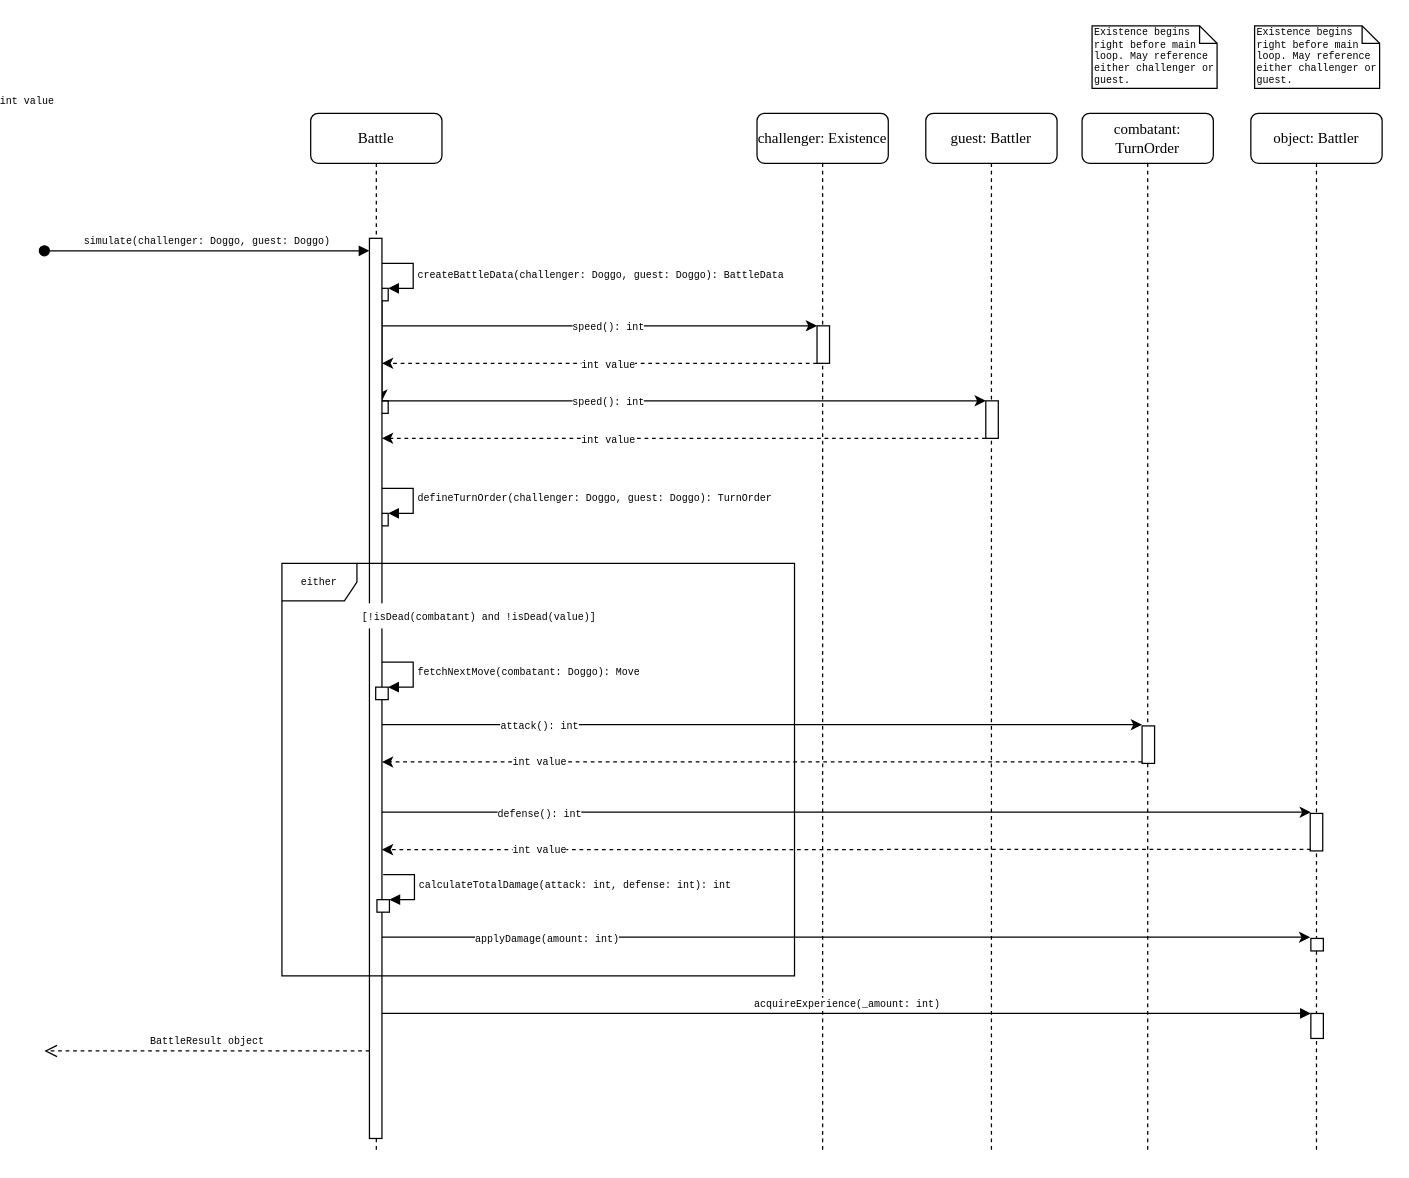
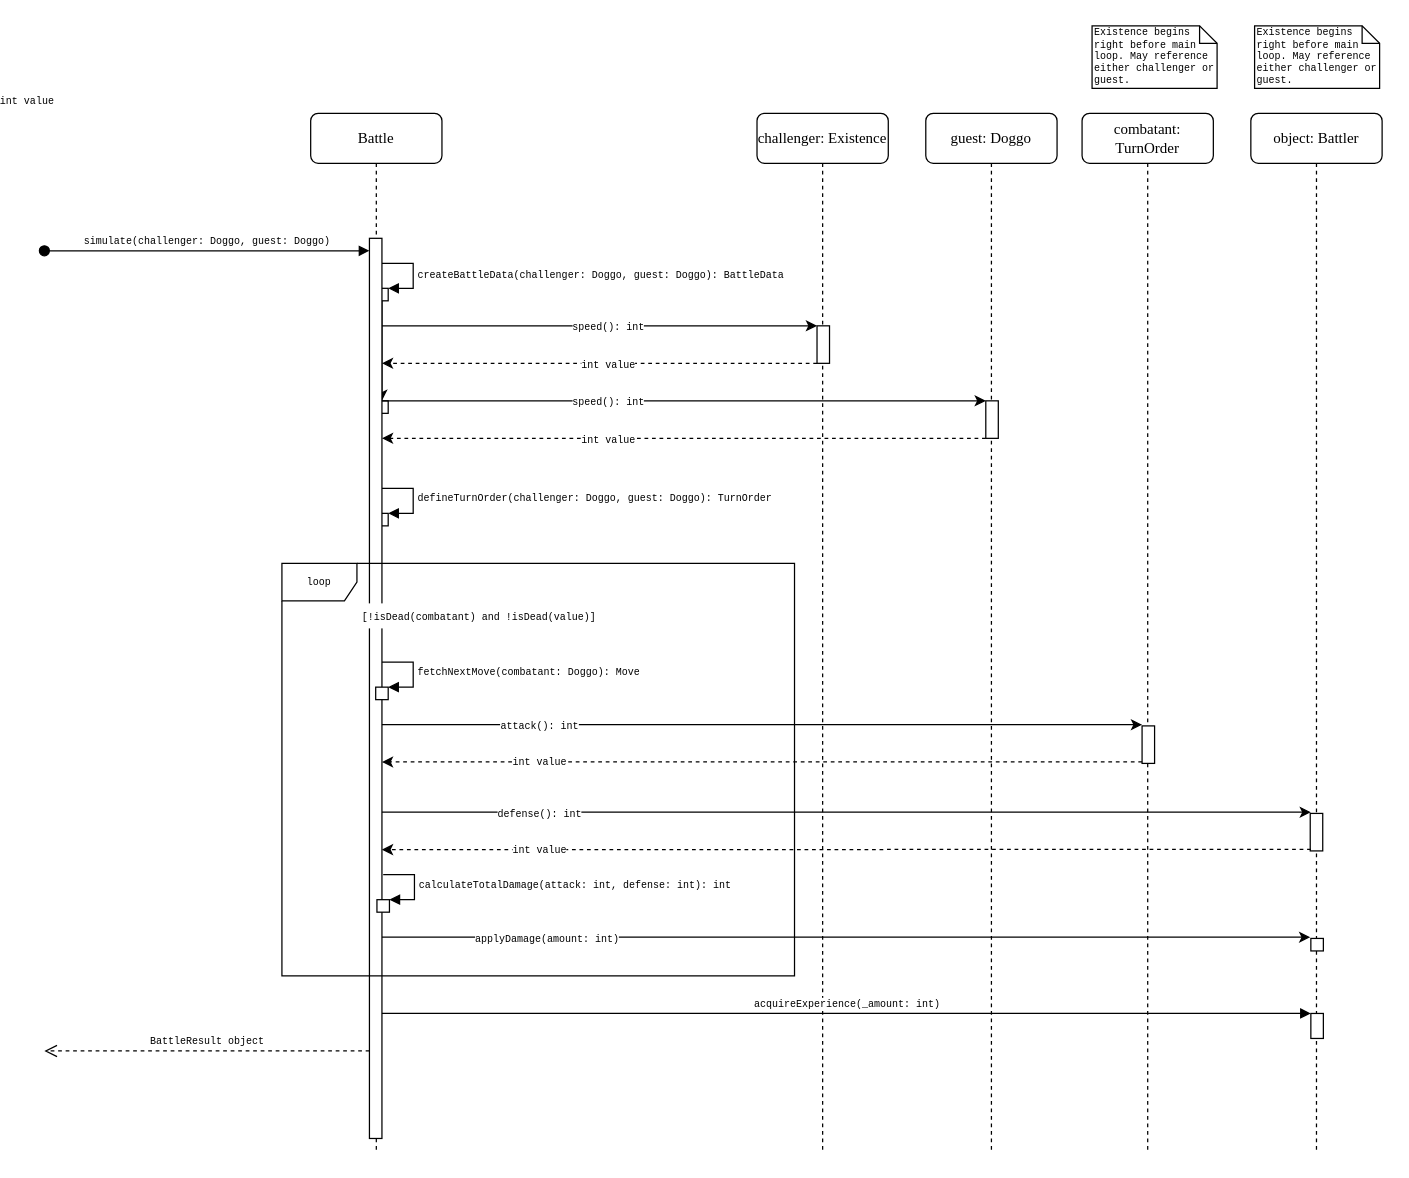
  <mxCell id="0" />
  <mxCell id="1" parent="0" />
  <mxCell id="2" value="Battle" style="shape=umlLifeline;perimeter=lifelinePerimeter;whiteSpace=wrap;html=1;container=1;collapsible=0;recursiveResize=0;outlineConnect=0;rounded=1;shadow=0;comic=0;labelBackgroundColor=none;strokeWidth=1;fontFamily=Verdana;fontSize=12;align=center;" parent="1" vertex="1"><mxGeometry x="233" y="90" width="105" height="830" as="geometry" /></mxCell>
  <mxCell id="3" value="&lt;font style=&quot;font-size: 8px&quot; face=&quot;Courier New&quot;&gt;createBattleData(challenger: Doggo, guest: Doggo): BattleData&lt;br&gt;&lt;/font&gt;" style="edgeStyle=orthogonalEdgeStyle;html=1;align=left;spacingLeft=2;endArrow=block;rounded=0;entryX=1;entryY=0;" edge="1" target="5" parent="2"><mxGeometry relative="1" as="geometry"><mxPoint x="57" y="120" as="sourcePoint" /><Array as="points"><mxPoint x="82" y="120" /></Array></mxGeometry></mxCell>
  <mxCell id="4" value="" style="edgeStyle=none;rounded=0;orthogonalLoop=1;jettySize=auto;html=1;fontFamily=Courier New;fontSize=8;" edge="1" parent="2" source="5" target="6"><mxGeometry relative="1" as="geometry" /></mxCell>
  <mxCell id="5" value="" style="html=1;points=[];perimeter=orthogonalPerimeter;" vertex="1" parent="2"><mxGeometry x="52" y="140" width="10" height="10" as="geometry" /></mxCell>
  <mxCell id="6" value="" style="html=1;points=[];perimeter=orthogonalPerimeter;" vertex="1" parent="2"><mxGeometry x="52" y="230" width="10" height="10" as="geometry" /></mxCell>
  <mxCell id="7" value="defineTurnOrder(challenger: Doggo, guest: Doggo): TurnOrder" style="edgeStyle=orthogonalEdgeStyle;html=1;align=left;spacingLeft=2;endArrow=block;rounded=0;entryX=1;entryY=0;fontFamily=Courier New;fontSize=8;" edge="1" target="8" parent="2"><mxGeometry relative="1" as="geometry"><mxPoint x="57" y="300" as="sourcePoint" /><Array as="points"><mxPoint x="82" y="300" /></Array></mxGeometry></mxCell>
  <mxCell id="8" value="" style="html=1;points=[];perimeter=orthogonalPerimeter;fontFamily=Courier New;fontSize=8;" vertex="1" parent="2"><mxGeometry x="52" y="320" width="10" height="10" as="geometry" /></mxCell>
  <mxCell id="9" value="" style="html=1;points=[];perimeter=orthogonalPerimeter;rounded=0;shadow=0;comic=0;labelBackgroundColor=none;strokeWidth=1;fontFamily=Verdana;fontSize=12;align=center;" parent="1" vertex="1"><mxGeometry x="280" y="190" width="10" height="720" as="geometry" /></mxCell>
  <mxCell id="10" style="edgeStyle=orthogonalEdgeStyle;rounded=0;orthogonalLoop=1;jettySize=auto;html=1;fontFamily=Courier New;fontSize=8;dashed=1;" edge="1" parent="1" source="24" target="9"><mxGeometry relative="1" as="geometry"><mxPoint x="637.5" y="349.966" as="sourcePoint" /><mxPoint x="290" y="349.966" as="targetPoint" /><Array as="points"><mxPoint x="450" y="350" /><mxPoint x="450" y="350" /></Array></mxGeometry></mxCell>
  <mxCell id="11" value="&lt;div&gt;int value&lt;/div&gt;" style="text;html=1;resizable=0;points=[];align=center;verticalAlign=middle;labelBackgroundColor=#ffffff;fontSize=8;fontFamily=Courier New;" vertex="1" connectable="0" parent="10"><mxGeometry x="-0.059" y="1" relative="1" as="geometry"><mxPoint x="-75.5" y="-1" as="offset" /></mxGeometry></mxCell>
- <mxCell id="12" value="either" style="shape=umlFrame;whiteSpace=wrap;html=1;fontFamily=Courier New;fontSize=8;" vertex="1" parent="1"><mxGeometry x="210" y="450" width="410" height="330" as="geometry" /></mxCell>
+ <mxCell id="12" value="loop" style="shape=umlFrame;whiteSpace=wrap;html=1;fontFamily=Courier New;fontSize=8;" vertex="1" parent="1"><mxGeometry x="210" y="450" width="410" height="330" as="geometry" /></mxCell>
  <mxCell id="13" style="edgeStyle=orthogonalEdgeStyle;rounded=0;orthogonalLoop=1;jettySize=auto;html=1;" edge="1" parent="1" source="9" target="22"><mxGeometry relative="1" as="geometry"><Array as="points"><mxPoint x="500" y="260" /><mxPoint x="500" y="260" /></Array></mxGeometry></mxCell>
  <mxCell id="14" value="speed(): int" style="text;html=1;resizable=0;points=[];align=center;verticalAlign=middle;labelBackgroundColor=#ffffff;fontFamily=Courier New;fontSize=8;" vertex="1" connectable="0" parent="13"><mxGeometry x="0.21" y="-8" relative="1" as="geometry"><mxPoint x="-31" y="-8" as="offset" /></mxGeometry></mxCell>
  <mxCell id="15" style="edgeStyle=orthogonalEdgeStyle;rounded=0;orthogonalLoop=1;jettySize=auto;html=1;fontFamily=Courier New;fontSize=8;" edge="1" parent="1" source="9" target="24"><mxGeometry relative="1" as="geometry"><Array as="points"><mxPoint x="600" y="320" /><mxPoint x="600" y="320" /></Array></mxGeometry></mxCell>
  <mxCell id="16" value="speed(): int" style="text;html=1;resizable=0;points=[];align=center;verticalAlign=middle;labelBackgroundColor=#ffffff;fontSize=8;fontFamily=Courier New;" vertex="1" connectable="0" parent="15"><mxGeometry x="0.286" y="-51" relative="1" as="geometry"><mxPoint x="-131" y="-51" as="offset" /></mxGeometry></mxCell>
  <mxCell id="17" style="edgeStyle=none;rounded=0;orthogonalLoop=1;jettySize=auto;html=1;fontFamily=Courier New;fontSize=8;" edge="1" parent="1"><mxGeometry relative="1" as="geometry"><mxPoint x="290" y="749" as="sourcePoint" /><mxPoint x="1032.5" y="749" as="targetPoint" /><Array as="points"><mxPoint x="910" y="749" /></Array></mxGeometry></mxCell>
  <mxCell id="18" value="applyDamage(amount: int)" style="text;html=1;resizable=0;points=[];align=center;verticalAlign=middle;labelBackgroundColor=#ffffff;fontFamily=Courier New;fontSize=8;" vertex="1" connectable="0" parent="17"><mxGeometry x="-0.648" relative="1" as="geometry"><mxPoint as="offset" /></mxGeometry></mxCell>
  <mxCell id="19" value="" style="endArrow=classic;html=1;" parent="1" target="9" edge="1"><mxGeometry width="50" height="50" relative="1" as="geometry"><mxPoint x="280" y="210" as="sourcePoint" /><mxPoint x="535" y="210" as="targetPoint" /><Array as="points" /></mxGeometry></mxCell>
  <mxCell id="20" value="&lt;div&gt;simulate(challenger: Doggo, guest: Doggo)&lt;/div&gt;" style="html=1;verticalAlign=bottom;startArrow=oval;startFill=1;endArrow=block;startSize=8;fontFamily=Courier New;fontSize=8;" parent="1" target="9" edge="1"><mxGeometry width="60" relative="1" as="geometry"><mxPoint x="20" y="200" as="sourcePoint" /><mxPoint x="210" y="200" as="targetPoint" /></mxGeometry></mxCell>
  <mxCell id="21" value="challenger: Existence" style="shape=umlLifeline;perimeter=lifelinePerimeter;whiteSpace=wrap;html=1;container=1;collapsible=0;recursiveResize=0;outlineConnect=0;rounded=1;shadow=0;comic=0;labelBackgroundColor=none;strokeWidth=1;fontFamily=Verdana;fontSize=12;align=center;" vertex="1" parent="1"><mxGeometry x="590" y="90" width="105" height="830" as="geometry" /></mxCell>
  <mxCell id="22" value="" style="html=1;points=[];perimeter=orthogonalPerimeter;rounded=0;shadow=0;comic=0;labelBackgroundColor=none;strokeWidth=1;fontFamily=Verdana;fontSize=12;align=center;" vertex="1" parent="21"><mxGeometry x="48" y="170" width="10" height="30" as="geometry" /></mxCell>
- <mxCell id="23" value="guest: Battler" style="shape=umlLifeline;perimeter=lifelinePerimeter;whiteSpace=wrap;html=1;container=1;collapsible=0;recursiveResize=0;outlineConnect=0;rounded=1;shadow=0;comic=0;labelBackgroundColor=none;strokeWidth=1;fontFamily=Verdana;fontSize=12;align=center;" vertex="1" parent="1"><mxGeometry x="725" y="90" width="105" height="830" as="geometry" /></mxCell>
+ <mxCell id="23" value="guest: Doggo" style="shape=umlLifeline;perimeter=lifelinePerimeter;whiteSpace=wrap;html=1;container=1;collapsible=0;recursiveResize=0;outlineConnect=0;rounded=1;shadow=0;comic=0;labelBackgroundColor=none;strokeWidth=1;fontFamily=Verdana;fontSize=12;align=center;" vertex="1" parent="1"><mxGeometry x="725" y="90" width="105" height="830" as="geometry" /></mxCell>
  <mxCell id="24" value="" style="html=1;points=[];perimeter=orthogonalPerimeter;rounded=0;shadow=0;comic=0;labelBackgroundColor=none;strokeWidth=1;fontFamily=Verdana;fontSize=12;align=center;" vertex="1" parent="23"><mxGeometry x="48" y="230" width="10" height="30" as="geometry" /></mxCell>
  <mxCell id="25" style="edgeStyle=orthogonalEdgeStyle;rounded=0;orthogonalLoop=1;jettySize=auto;html=1;fontFamily=Courier New;fontSize=8;dashed=1;" edge="1" parent="1" source="22" target="9"><mxGeometry relative="1" as="geometry"><Array as="points"><mxPoint x="480" y="290" /><mxPoint x="480" y="290" /></Array></mxGeometry></mxCell>
  <mxCell id="26" value="&lt;div&gt;int value&lt;/div&gt;" style="text;html=1;resizable=0;points=[];align=center;verticalAlign=middle;labelBackgroundColor=#ffffff;fontSize=8;fontFamily=Courier New;" vertex="1" connectable="0" parent="25"><mxGeometry x="-0.059" y="1" relative="1" as="geometry"><mxPoint x="-4" y="-1" as="offset" /></mxGeometry></mxCell>
  <mxCell id="27" value="fetchNextMove(combatant: Doggo): Move" style="edgeStyle=orthogonalEdgeStyle;html=1;align=left;spacingLeft=2;endArrow=block;rounded=0;entryX=1;entryY=0;fontFamily=Courier New;fontSize=8;" edge="1" target="37" parent="1"><mxGeometry relative="1" as="geometry"><mxPoint x="290" y="529" as="sourcePoint" /><Array as="points"><mxPoint x="315" y="529" /><mxPoint x="315" y="549" /></Array></mxGeometry></mxCell>
  <mxCell id="28" value="&lt;div&gt;int value&lt;/div&gt;" style="text;html=1;resizable=0;points=[];align=center;verticalAlign=middle;labelBackgroundColor=#ffffff;fontSize=8;fontFamily=Courier New;" vertex="1" connectable="0" parent="1"><mxGeometry x="-0.059" y="1" relative="1" as="geometry"><mxPoint x="5.5" y="79" as="offset" /></mxGeometry></mxCell>
  <mxCell id="29" value="combatant: TurnOrder" style="shape=umlLifeline;perimeter=lifelinePerimeter;whiteSpace=wrap;html=1;container=1;collapsible=0;recursiveResize=0;outlineConnect=0;rounded=1;shadow=0;comic=0;labelBackgroundColor=none;strokeWidth=1;fontFamily=Verdana;fontSize=12;align=center;" vertex="1" parent="1"><mxGeometry x="850" y="90" width="105" height="830" as="geometry" /></mxCell>
  <mxCell id="30" value="" style="html=1;points=[];perimeter=orthogonalPerimeter;rounded=0;shadow=0;comic=0;labelBackgroundColor=none;strokeWidth=1;fontFamily=Verdana;fontSize=12;align=center;" vertex="1" parent="29"><mxGeometry x="48" y="490" width="10" height="30" as="geometry" /></mxCell>
  <mxCell id="31" value="object: Battler" style="shape=umlLifeline;perimeter=lifelinePerimeter;whiteSpace=wrap;html=1;container=1;collapsible=0;recursiveResize=0;outlineConnect=0;rounded=1;shadow=0;comic=0;labelBackgroundColor=none;strokeWidth=1;fontFamily=Verdana;fontSize=12;align=center;" vertex="1" parent="1"><mxGeometry x="985" y="90" width="105" height="830" as="geometry" /></mxCell>
  <mxCell id="32" value="" style="html=1;points=[];perimeter=orthogonalPerimeter;rounded=0;shadow=0;comic=0;labelBackgroundColor=none;strokeWidth=1;fontFamily=Verdana;fontSize=12;align=center;" vertex="1" parent="31"><mxGeometry x="47.5" y="560" width="10" height="30" as="geometry" /></mxCell>
  <mxCell id="33" value="" style="html=1;points=[];perimeter=orthogonalPerimeter;" vertex="1" parent="31"><mxGeometry x="48" y="660" width="10" height="10" as="geometry" /></mxCell>
  <mxCell id="34" value="" style="html=1;points=[];perimeter=orthogonalPerimeter;fillColor=#ffffff;fontFamily=Courier New;fontSize=8;" vertex="1" parent="31"><mxGeometry x="48" y="720" width="10" height="20" as="geometry" /></mxCell>
  <mxCell id="35" value="Existence begins right before main loop. May reference either challenger or guest." style="shape=note;whiteSpace=wrap;html=1;size=14;verticalAlign=top;align=left;spacingTop=-6;fontFamily=Courier New;fontSize=8;" vertex="1" parent="1"><mxGeometry x="858" y="20" width="100" height="50" as="geometry" /></mxCell>
  <mxCell id="36" value="Existence begins right before main loop. May reference either challenger or guest." style="shape=note;whiteSpace=wrap;html=1;size=14;verticalAlign=top;align=left;spacingTop=-6;fontFamily=Courier New;fontSize=8;" vertex="1" parent="1"><mxGeometry x="988" y="20" width="100" height="50" as="geometry" /></mxCell>
  <mxCell id="37" value="" style="html=1;points=[];perimeter=orthogonalPerimeter;fontFamily=Courier New;fontSize=8;" vertex="1" parent="1"><mxGeometry x="285" y="549" width="10" height="10" as="geometry" /></mxCell>
  <mxCell id="38" value="" style="html=1;points=[];perimeter=orthogonalPerimeter;" vertex="1" parent="1"><mxGeometry x="286" y="719" width="10" height="10" as="geometry" /></mxCell>
  <mxCell id="39" value="calculateTotalDamage(attack: int, defense: int): int" style="edgeStyle=orthogonalEdgeStyle;html=1;align=left;spacingLeft=2;endArrow=block;rounded=0;entryX=1;entryY=0;fontFamily=Courier New;fontSize=8;" edge="1" target="38" parent="1"><mxGeometry relative="1" as="geometry"><mxPoint x="291" y="699" as="sourcePoint" /><Array as="points"><mxPoint x="316" y="699" /></Array></mxGeometry></mxCell>
  <mxCell id="40" value="&lt;font style=&quot;font-size: 8px&quot; face=&quot;Courier New&quot;&gt;[!isDead(combatant) and !isDead(value)]&lt;br&gt;&lt;/font&gt;" style="text;html=1;strokeColor=none;fillColor=#ffffff;align=center;verticalAlign=middle;whiteSpace=wrap;rounded=0;" vertex="1" parent="1"><mxGeometry x="266" y="482" width="204" height="20" as="geometry" /></mxCell>
  <mxCell id="41" style="edgeStyle=orthogonalEdgeStyle;rounded=0;orthogonalLoop=1;jettySize=auto;html=1;fontFamily=Courier New;fontSize=8;dashed=1;" edge="1" parent="1"><mxGeometry relative="1" as="geometry"><mxPoint x="898" y="608.833" as="sourcePoint" /><mxPoint x="290" y="608.833" as="targetPoint" /><Array as="points"><mxPoint x="680" y="609" /><mxPoint x="680" y="609" /></Array></mxGeometry></mxCell>
  <mxCell id="42" value="&lt;div&gt;int value&lt;/div&gt;" style="text;html=1;resizable=0;points=[];align=center;verticalAlign=middle;labelBackgroundColor=#ffffff;fontSize=8;fontFamily=Courier New;" vertex="1" connectable="0" parent="41"><mxGeometry x="-0.059" y="1" relative="1" as="geometry"><mxPoint x="-197" y="-1" as="offset" /></mxGeometry></mxCell>
  <mxCell id="43" style="edgeStyle=none;rounded=0;orthogonalLoop=1;jettySize=auto;html=1;fontFamily=Courier New;fontSize=8;" edge="1" parent="1" source="9"><mxGeometry relative="1" as="geometry"><mxPoint x="290" y="649" as="sourcePoint" /><mxPoint x="1033" y="649" as="targetPoint" /><Array as="points"><mxPoint x="630" y="649" /></Array></mxGeometry></mxCell>
  <mxCell id="44" value="defense(): int" style="text;html=1;resizable=0;points=[];align=center;verticalAlign=middle;labelBackgroundColor=#ffffff;fontSize=8;fontFamily=Courier New;" vertex="1" connectable="0" parent="43"><mxGeometry x="0.954" y="-188" relative="1" as="geometry"><mxPoint x="-601" y="-188" as="offset" /></mxGeometry></mxCell>
  <mxCell id="45" style="edgeStyle=orthogonalEdgeStyle;rounded=0;orthogonalLoop=1;jettySize=auto;html=1;fontFamily=Courier New;fontSize=8;dashed=1;" edge="1" parent="1"><mxGeometry relative="1" as="geometry"><mxPoint x="1033" y="678.833" as="sourcePoint" /><mxPoint x="290" y="678.966" as="targetPoint" /><Array as="points"><mxPoint x="950" y="679" /><mxPoint x="950" y="679" /></Array></mxGeometry></mxCell>
  <mxCell id="46" value="&lt;div&gt;int value&lt;/div&gt;" style="text;html=1;resizable=0;points=[];align=center;verticalAlign=middle;labelBackgroundColor=#ffffff;fontSize=8;fontFamily=Courier New;" vertex="1" connectable="0" parent="45"><mxGeometry x="-0.059" y="1" relative="1" as="geometry"><mxPoint x="-268" y="-1" as="offset" /></mxGeometry></mxCell>
  <mxCell id="47" style="edgeStyle=none;rounded=0;orthogonalLoop=1;jettySize=auto;html=1;fontFamily=Courier New;fontSize=8;" edge="1" parent="1"><mxGeometry relative="1" as="geometry"><mxPoint x="290" y="579" as="sourcePoint" /><mxPoint x="898" y="579" as="targetPoint" /><Array as="points"><mxPoint x="630" y="579" /></Array></mxGeometry></mxCell>
  <mxCell id="48" value="attack(): int" style="text;html=1;resizable=0;points=[];align=center;verticalAlign=middle;labelBackgroundColor=#ffffff;fontSize=8;fontFamily=Courier New;" vertex="1" connectable="0" parent="47"><mxGeometry x="0.954" y="-188" relative="1" as="geometry"><mxPoint x="-469" y="-188" as="offset" /></mxGeometry></mxCell>
  <mxCell id="49" value="acquireExperience(_amount: int)" style="html=1;verticalAlign=bottom;endArrow=block;entryX=0;entryY=0;fontFamily=Courier New;fontSize=8;" edge="1" target="34" parent="1" source="9"><mxGeometry relative="1" as="geometry"><mxPoint x="963" y="810" as="sourcePoint" /></mxGeometry></mxCell>
  <mxCell id="50" value="BattleResult object" style="html=1;verticalAlign=bottom;endArrow=open;dashed=1;endSize=8;fontFamily=Courier New;fontSize=8;" edge="1" parent="1" source="9"><mxGeometry relative="1" as="geometry"><mxPoint x="280" y="840" as="sourcePoint" /><mxPoint x="20" y="840" as="targetPoint" /></mxGeometry></mxCell>
